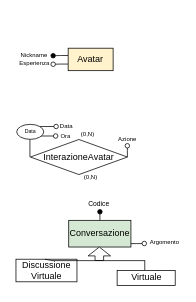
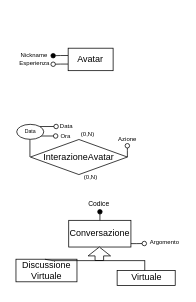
  <mxCell id="0" />
  <mxCell id="1" parent="0" />
  <mxCell id="2" value="&lt;font style=&quot;font-size: 8px;&quot;&gt;Esperienza&lt;/font&gt;" style="text;html=1;align=center;verticalAlign=middle;whiteSpace=wrap;rounded=1;strokeColor=none;" vertex="1" parent="1"><mxGeometry x="20.67" y="71.87" width="49" height="23" as="geometry" /></mxCell>
  <mxCell id="3" style="edgeStyle=orthogonalEdgeStyle;rounded=0;orthogonalLoop=1;jettySize=auto;html=1;exitX=0;exitY=0.25;exitDx=0;exitDy=0;endArrow=oval;endFill=1;" edge="1" parent="1"><mxGeometry relative="1" as="geometry"><mxPoint x="70.17" y="73.81" as="targetPoint" /><mxPoint x="90.17" y="73.58" as="sourcePoint" /><Array as="points"><mxPoint x="80.17" y="73.81" /></Array></mxGeometry></mxCell>
  <mxCell id="4" value="&lt;font style=&quot;font-size: 8px;&quot;&gt;Nickname&lt;/font&gt;" style="text;html=1;align=center;verticalAlign=middle;whiteSpace=wrap;rounded=1;strokeColor=none;" vertex="1" parent="1"><mxGeometry x="30.17" y="59.81" width="30" height="23.5" as="geometry" /></mxCell>
  <mxCell id="5" value="&lt;font style=&quot;font-size: 8px;&quot;&gt;Argomento&lt;/font&gt;" style="text;html=1;align=center;verticalAlign=middle;whiteSpace=wrap;rounded=1;strokeColor=none;" vertex="1" parent="1"><mxGeometry x="198.94" y="312.56" width="40" height="19" as="geometry" /></mxCell>
  <mxCell id="6" style="edgeStyle=orthogonalEdgeStyle;rounded=0;orthogonalLoop=1;jettySize=auto;html=1;exitX=0.5;exitY=1;exitDx=0;exitDy=0;" edge="1" parent="1"><mxGeometry relative="1" as="geometry"><mxPoint x="27.18" y="252.12" as="sourcePoint" /><mxPoint x="27.18" y="252.12" as="targetPoint" /></mxGeometry></mxCell>
  <mxCell id="7" style="edgeStyle=orthogonalEdgeStyle;rounded=0;orthogonalLoop=1;jettySize=auto;html=1;exitX=0.5;exitY=1;exitDx=0;exitDy=0;" edge="1" parent="1"><mxGeometry relative="1" as="geometry"><mxPoint x="38.44" y="280.65" as="sourcePoint" /><mxPoint x="38.44" y="280.65" as="targetPoint" /></mxGeometry></mxCell>
  <mxCell id="8" style="edgeStyle=orthogonalEdgeStyle;rounded=0;orthogonalLoop=1;jettySize=auto;html=1;exitX=0.5;exitY=1;exitDx=0;exitDy=0;" edge="1" parent="1"><mxGeometry relative="1" as="geometry"><mxPoint x="56.44" y="279.74" as="sourcePoint" /><mxPoint x="56.44" y="279.74" as="targetPoint" /></mxGeometry></mxCell>
  <mxCell id="9" value="&lt;font style=&quot;font-size: 8px;&quot;&gt;(0,N)&lt;/font&gt;" style="text;html=1;align=center;verticalAlign=middle;whiteSpace=wrap;rounded=1;strokeColor=none;glass=0;" vertex="1" parent="1"><mxGeometry x="109.32" y="231.72" width="22.5" height="6.75" as="geometry" /></mxCell>
  <mxCell id="10" value="&lt;font style=&quot;font-size: 8px;&quot;&gt;(0,N)&lt;/font&gt;" style="text;html=1;align=center;verticalAlign=middle;whiteSpace=wrap;rounded=1;strokeColor=none;glass=0;" vertex="1" parent="1"><mxGeometry x="104.92" y="172.39" width="22.5" height="8.79" as="geometry" /></mxCell>
  <mxCell id="11" style="edgeStyle=orthogonalEdgeStyle;rounded=0;orthogonalLoop=1;jettySize=auto;html=1;exitX=0.5;exitY=1;exitDx=0;exitDy=0;" edge="1" parent="1"><mxGeometry relative="1" as="geometry"><mxPoint x="237.27" y="221.05" as="sourcePoint" /><mxPoint x="237.27" y="221.05" as="targetPoint" /></mxGeometry></mxCell>
  <mxCell id="12" style="edgeStyle=orthogonalEdgeStyle;rounded=0;orthogonalLoop=1;jettySize=auto;html=1;exitX=0.5;exitY=1;exitDx=0;exitDy=0;" edge="1" parent="1"><mxGeometry relative="1" as="geometry"><mxPoint x="109.17" y="20.73" as="sourcePoint" /><mxPoint x="109.17" y="20.73" as="targetPoint" /></mxGeometry></mxCell>
  <mxCell id="13" style="edgeStyle=orthogonalEdgeStyle;rounded=0;orthogonalLoop=1;jettySize=auto;html=1;exitX=0;exitY=0.25;exitDx=0;exitDy=0;endArrow=oval;endFill=0;" edge="1" parent="1"><mxGeometry relative="1" as="geometry"><mxPoint x="70.17" y="85.23" as="targetPoint" /><mxPoint x="90.17" y="85" as="sourcePoint" /><Array as="points"><mxPoint x="80.17" y="85.23" /></Array></mxGeometry></mxCell>
  <mxCell id="14" value="&lt;font style=&quot;font-size: 9px;&quot;&gt;Codice&lt;/font&gt;" style="text;html=1;align=center;verticalAlign=middle;whiteSpace=wrap;rounded=0;" vertex="1" parent="1"><mxGeometry x="110.44" y="262.23" width="42.67" height="17.9" as="geometry" /></mxCell>
  <mxCell id="15" style="edgeStyle=orthogonalEdgeStyle;rounded=0;orthogonalLoop=1;jettySize=auto;html=1;exitX=0.75;exitY=0;exitDx=0;exitDy=0;endArrow=oval;endFill=1;" edge="1" parent="1"><mxGeometry relative="1" as="geometry"><mxPoint x="134.56" y="298.14" as="sourcePoint" /><mxPoint x="132.56" y="282.14" as="targetPoint" /></mxGeometry></mxCell>
  <mxCell id="16" value="&lt;font style=&quot;font-size: 8px;&quot;&gt;Azione&lt;/font&gt;" style="text;html=1;align=center;verticalAlign=middle;whiteSpace=wrap;rounded=1;strokeColor=none;" vertex="1" parent="1"><mxGeometry x="150.17" y="172.39" width="39" height="24" as="geometry" /></mxCell>
  <mxCell id="17" style="edgeStyle=orthogonalEdgeStyle;rounded=0;orthogonalLoop=1;jettySize=auto;html=1;exitX=1.002;exitY=0.482;exitDx=0;exitDy=0;endArrow=oval;endFill=0;entryX=-0.112;entryY=0.718;entryDx=0;entryDy=0;entryPerimeter=0;exitPerimeter=0;" edge="1" parent="1"><mxGeometry relative="1" as="geometry"><mxPoint x="168.55" y="324.594" as="sourcePoint" /><mxPoint x="191.79" y="324.47" as="targetPoint" /><Array as="points"><mxPoint x="181.8" y="324.47" /></Array></mxGeometry></mxCell>
- <mxCell id="18" value="Conversazione" style="whiteSpace=wrap;html=1;align=center;fillColor=#d5e8d4;" vertex="1" parent="1"><mxGeometry x="90.94" y="293.51" width="83" height="35.63" as="geometry" /></mxCell>
+ <mxCell id="18" value="Conversazione" style="whiteSpace=wrap;html=1;align=center;" vertex="1" parent="1"><mxGeometry x="90.94" y="293.51" width="83" height="35.63" as="geometry" /></mxCell>
  <mxCell id="19" style="edgeStyle=orthogonalEdgeStyle;rounded=0;orthogonalLoop=1;jettySize=auto;html=1;exitX=1;exitY=0.5;exitDx=0;exitDy=0;entryX=0.25;entryY=1;entryDx=0;entryDy=0;endArrow=oval;endFill=0;" edge="1" parent="1"><mxGeometry relative="1" as="geometry"><mxPoint x="173.66" y="371.395" as="sourcePoint" /><mxPoint x="209.66" y="363.77" as="targetPoint" /></mxGeometry></mxCell>
  <mxCell id="20" value="" style="shape=singleArrow;direction=north;whiteSpace=wrap;html=1;arrowWidth=0.381;arrowSize=0.658;" vertex="1" parent="1"><mxGeometry x="116.78" y="329.14" width="30" height="18" as="geometry" /></mxCell>
  <mxCell id="21" value="Discussione Virtuale" style="whiteSpace=wrap;html=1;align=center;" vertex="1" parent="1"><mxGeometry x="20.53" y="345.4" width="81.41" height="30.16" as="geometry" /></mxCell>
  <mxCell id="22" value="Virtuale" style="whiteSpace=wrap;html=1;align=center;" vertex="1" parent="1"><mxGeometry x="155.53" y="360.4" width="77.5" height="20" as="geometry" /></mxCell>
  <mxCell id="23" value="" style="endArrow=none;html=1;rounded=0;exitX=0.475;exitY=0.003;exitDx=0;exitDy=0;exitPerimeter=0;" edge="1" parent="1" source="21"><mxGeometry width="50" height="50" relative="1" as="geometry"><mxPoint x="12.4" y="352.27" as="sourcePoint" /><mxPoint x="69.4" y="347.27" as="targetPoint" /></mxGeometry></mxCell>
  <mxCell id="24" value="" style="endArrow=none;html=1;rounded=0;" edge="1" parent="1"><mxGeometry width="50" height="50" relative="1" as="geometry"><mxPoint x="68.9" y="347.27" as="sourcePoint" /><mxPoint x="192.9" y="347.27" as="targetPoint" /></mxGeometry></mxCell>
  <mxCell id="25" value="" style="endArrow=none;html=1;rounded=0;entryX=0.476;entryY=-0.004;entryDx=0;entryDy=0;entryPerimeter=0;" edge="1" parent="1" target="22"><mxGeometry width="50" height="50" relative="1" as="geometry"><mxPoint x="192.4" y="347.27" as="sourcePoint" /><mxPoint x="272.4" y="302.27" as="targetPoint" /></mxGeometry></mxCell>
  <mxCell id="26" style="edgeStyle=orthogonalEdgeStyle;rounded=0;orthogonalLoop=1;jettySize=auto;html=1;endArrow=oval;endFill=0;exitX=1;exitY=0.5;exitDx=0;exitDy=0;" edge="1" parent="1" source="27"><mxGeometry relative="1" as="geometry"><mxPoint x="169.17" y="194" as="targetPoint" /><mxPoint x="161.5" y="199.54" as="sourcePoint" /><Array as="points"><mxPoint x="169.17" y="200" /><mxPoint x="169.17" y="200" /></Array></mxGeometry></mxCell>
  <mxCell id="27" value="InterazioneAvatar" style="shape=rhombus;perimeter=rhombusPerimeter;whiteSpace=wrap;html=1;align=center;" vertex="1" parent="1"><mxGeometry x="39.81" y="185.65" width="129.43" height="46.81" as="geometry" /></mxCell>
- <mxCell id="28" value="Avatar" style="whiteSpace=wrap;html=1;align=center;fillColor=#fff2cc;" vertex="1" parent="1"><mxGeometry x="90.17" y="63.81" width="60" height="30" as="geometry" /></mxCell>
+ <mxCell id="28" value="Avatar" style="whiteSpace=wrap;html=1;align=center;" vertex="1" parent="1"><mxGeometry x="90.17" y="63.81" width="60" height="30" as="geometry" /></mxCell>
  <mxCell id="29" value="&lt;font style=&quot;font-size: 8px;&quot;&gt;Ora&lt;/font&gt;" style="text;html=1;align=center;verticalAlign=middle;whiteSpace=wrap;rounded=1;strokeColor=none;glass=0;" vertex="1" parent="1"><mxGeometry x="71.5" y="173.93" width="30" height="11.5" as="geometry" /></mxCell>
  <mxCell id="30" style="edgeStyle=orthogonalEdgeStyle;rounded=0;orthogonalLoop=1;jettySize=auto;html=1;exitX=1;exitY=1;exitDx=0;exitDy=0;endArrow=oval;endFill=0;" edge="1" parent="1"><mxGeometry relative="1" as="geometry"><mxPoint x="52.326" y="181.003" as="sourcePoint" /><mxPoint x="73.5" y="180.86" as="targetPoint" /></mxGeometry></mxCell>
  <mxCell id="31" value="&lt;font style=&quot;font-size: 8px;&quot;&gt;Data&lt;/font&gt;" style="text;html=1;align=center;verticalAlign=middle;whiteSpace=wrap;rounded=1;strokeColor=none;glass=0;" vertex="1" parent="1"><mxGeometry x="73.17" y="163.86" width="30" height="6.5" as="geometry" /></mxCell>
  <mxCell id="32" style="edgeStyle=orthogonalEdgeStyle;rounded=0;orthogonalLoop=1;jettySize=auto;html=1;exitX=1;exitY=0;exitDx=0;exitDy=0;entryX=0.086;entryY=0.404;entryDx=0;entryDy=0;entryPerimeter=0;endArrow=oval;endFill=0;" edge="1" parent="1" source="33"><mxGeometry relative="1" as="geometry"><mxPoint x="74.08" y="167.686" as="targetPoint" /></mxGeometry></mxCell>
  <mxCell id="33" value="&lt;p style=&quot;line-height: 110%;&quot;&gt;&lt;font style=&quot;font-size: 7px;&quot;&gt;Data&lt;/font&gt;&lt;/p&gt;" style="ellipse;whiteSpace=wrap;html=1;" vertex="1" parent="1"><mxGeometry x="21.5" y="165.43" width="36.12" height="20" as="geometry" /></mxCell>
  <mxCell id="34" value="" style="endArrow=none;html=1;rounded=0;entryX=0.551;entryY=1.003;entryDx=0;entryDy=0;entryPerimeter=0;" edge="1" parent="1"><mxGeometry width="50" height="50" relative="1" as="geometry"><mxPoint x="39.17" y="209" as="sourcePoint" /><mxPoint x="39.17" y="185.65" as="targetPoint" /></mxGeometry></mxCell>
